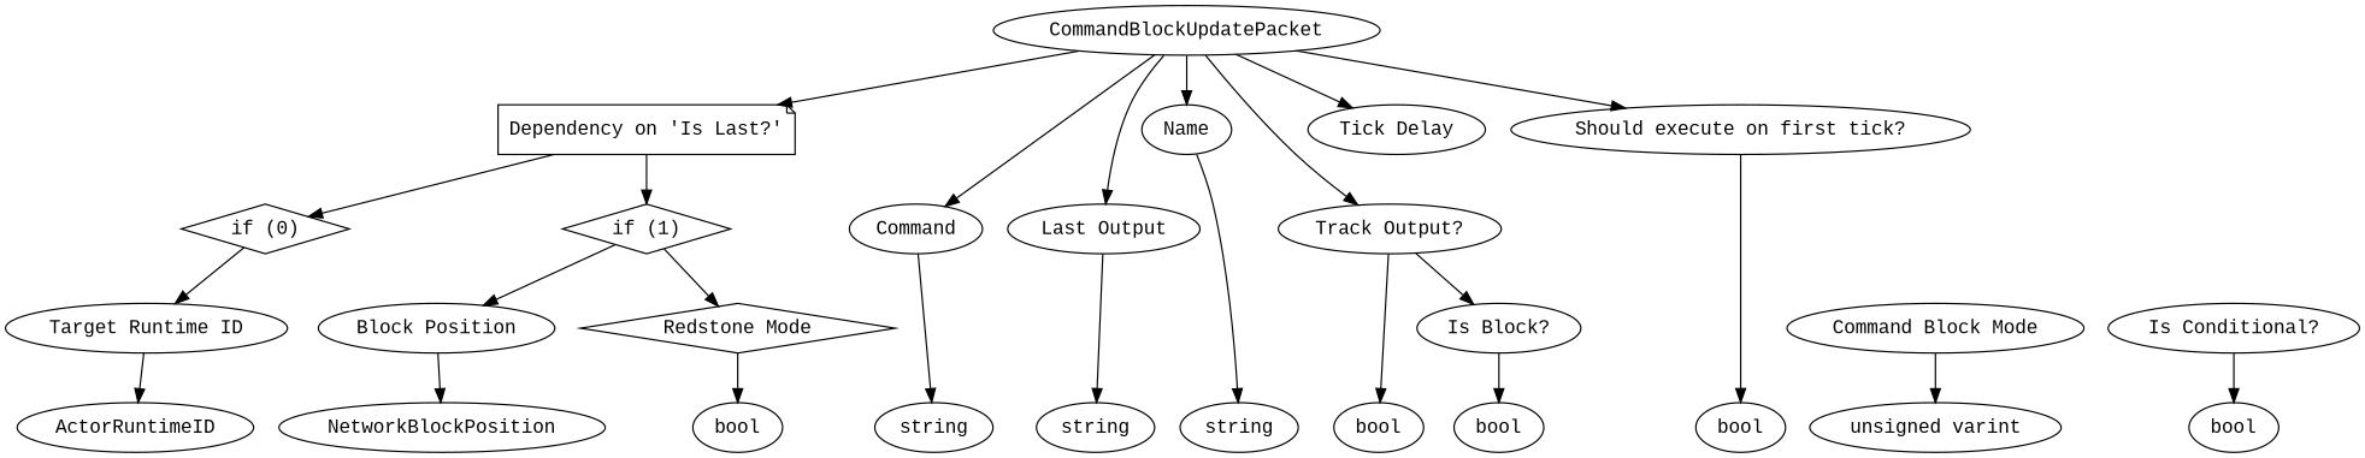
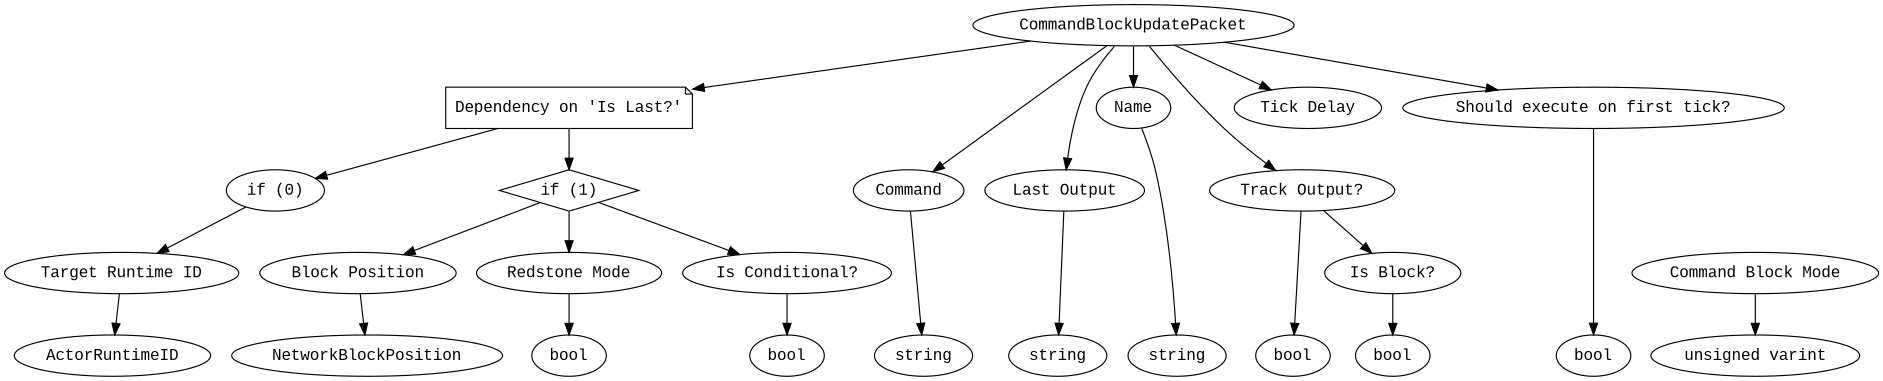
  digraph {
    fontname="Liberation Mono"
    rankdir=TB
    node [fontname="Liberation Mono"]
    edge [fontname="Liberation Mono"]
    n1 [label=bool]
    n2 [label=ActorRuntimeID]
    n3 [label=NetworkBlockPosition]
    n4 [label="unsigned varint"]
    n5 [label=bool]
    n6 [label=bool]
    n7 [label=string]
    n8 [label=string]
    n9 [label=string]
    n10 [label=bool]
    n11 [label=bool]
    n12 [label=CommandBlockUpdatePacket]
    n13 [label="Dependency on 'Is Last?'" shape=note]
    n14 [label=Command]
    n15 [label="Last Output"]
    n16 [label=Name]
    n17 [label="Track Output?"]
    n18 [label="Tick Delay"]
    n19 [label="Should execute on first tick?"]
    n20 [label="Is Block?"]
-   n21 [label="if (0)" shape=diamond]
+   n21 [label="if (0)" shape=ellipse]
    n22 [label="if (1)" shape=diamond]
    n23 [label="Target Runtime ID"]
    n24 [label="Block Position"]
-   n25 [label="Redstone Mode" shape=diamond]
+   n25 [label="Redstone Mode"]
    n26 [label="Is Conditional?"]
    n27 [label="Command Block Mode"]
    subgraph sub_1 {
      rank=max
      n1
      n2
      n3
      n4
      n5
      n6
      n7
      n8
      n9
      n10
      n11
    }
    n12 -> n13
    n12 -> n14
    n12 -> n15
    n12 -> n16
    n12 -> n17
    n12 -> n18
    n12 -> n19
    n13 -> n21
    n13 -> n22
    n14 -> n7
    n15 -> n8
    n16 -> n9
    n17 -> n10
    n17 -> n20
    n19 -> n11
    n20 -> n1
    n21 -> n23
    n22 -> n24
    n22 -> n25
+   n22 -> n26
    n23 -> n2
    n24 -> n3
    n25 -> n5
    n26 -> n6
    n27 -> n4
  }
